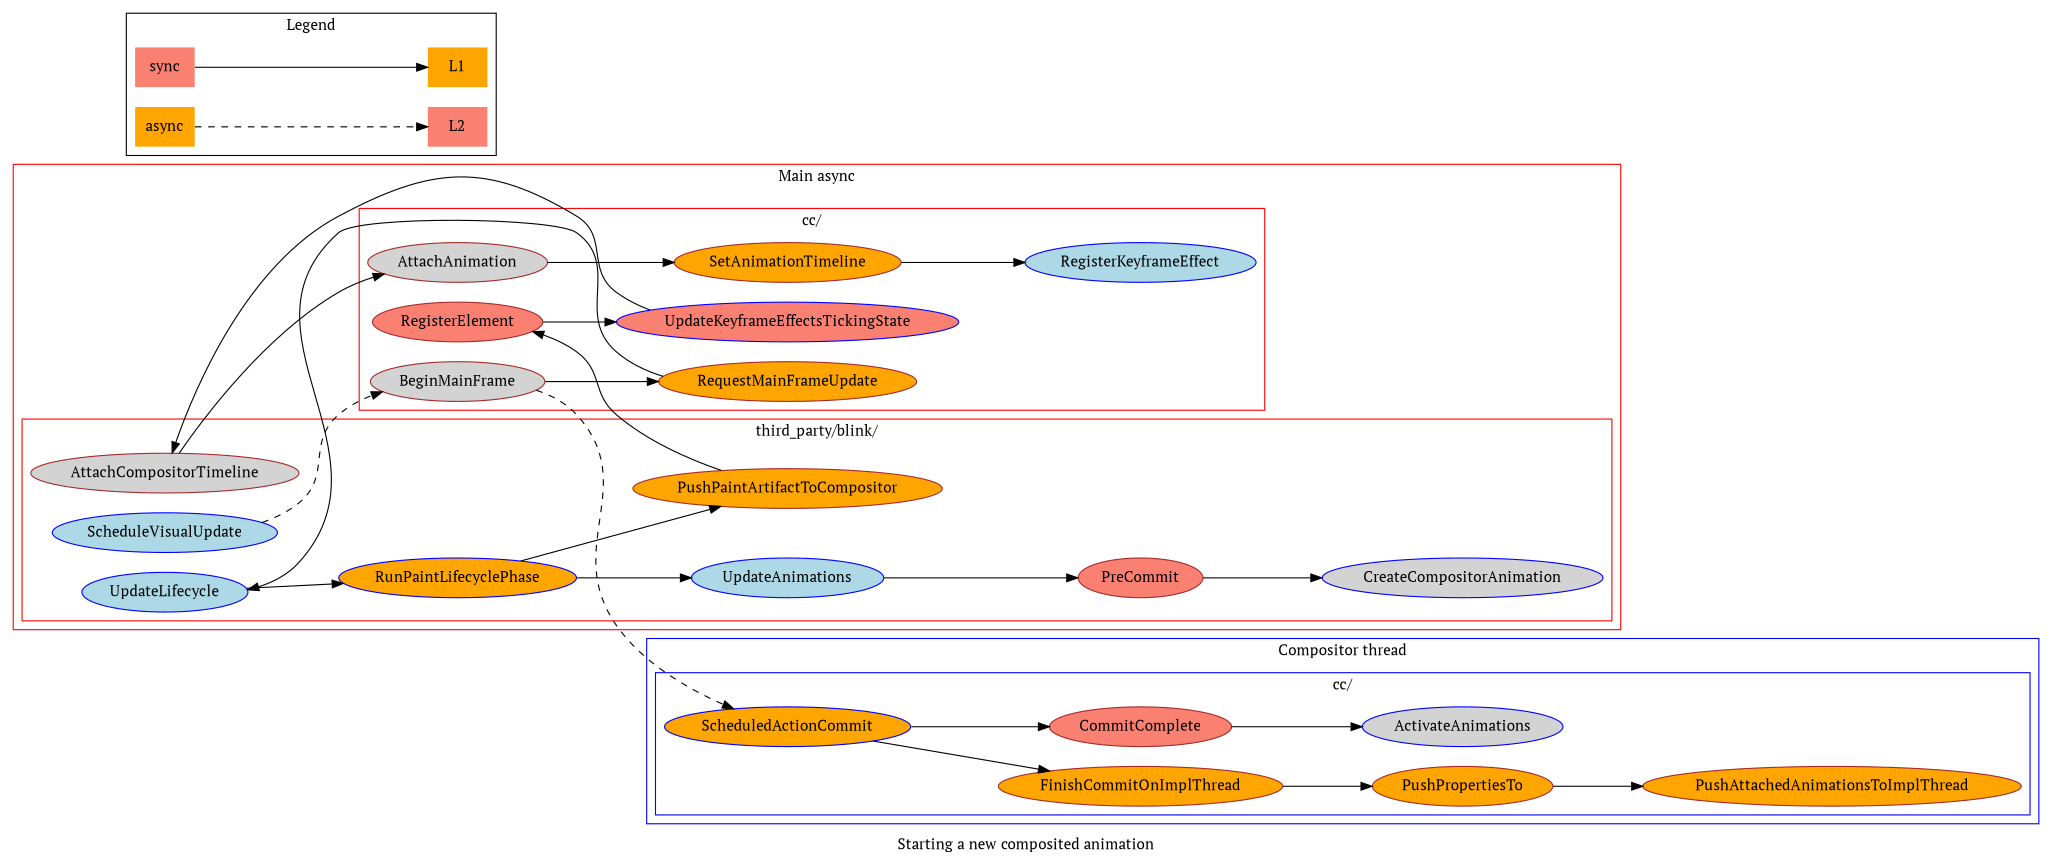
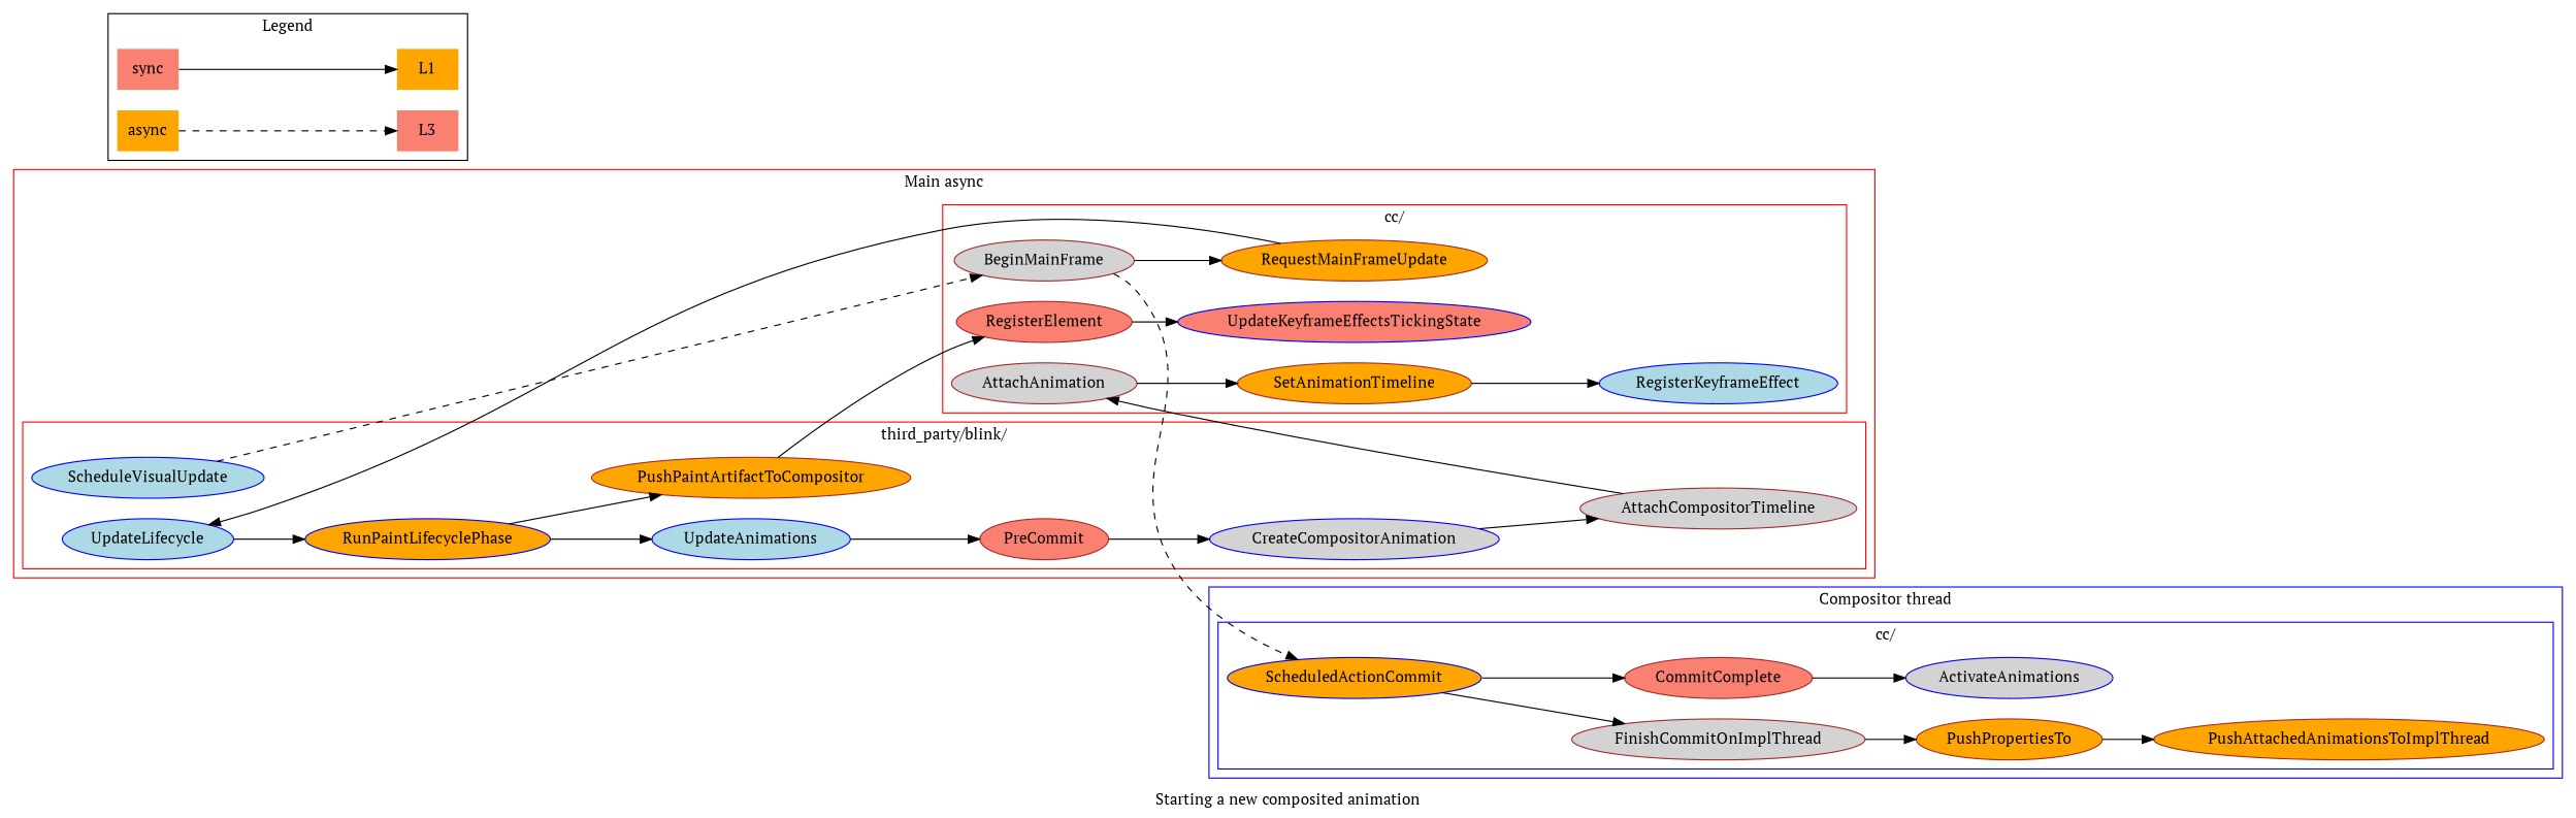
  digraph {
    fontname="PT Serif"
    label="Starting a new composited animation"
    rankdir=LR
    node [color=brown fillcolor=orange fontname="PT Serif" style=filled]
    edge [fontname="PT Serif"]
    ScheduleVisualUpdate [color=blue fillcolor=lightblue]
    UpdateLifecycle [color=blue fillcolor=lightblue]
    RunPaintLifecyclePhase [color=blue]
    UpdateAnimations [color=blue fillcolor=lightblue]
    PushPaintArtifactToCompositor
    PreCommit [fillcolor=salmon]
    CreateCompositorAnimation [color=blue fillcolor=lightgrey]
    AttachCompositorTimeline [fillcolor=lightgrey]
    AttachAnimation [fillcolor=lightgrey]
    SetAnimationTimeline
    RegisterKeyframeEffect [color=blue fillcolor=lightblue]
    RegisterElement [fillcolor=salmon]
    UpdateKeyframeEffectsTickingState [color=blue fillcolor=salmon]
    BeginMainFrame [fillcolor=lightgrey]
    RequestMainFrameUpdate
    ScheduledActionCommit [color=blue]
-   FinishCommitOnImplThread
+   FinishCommitOnImplThread [fillcolor=lightgrey]
    CommitComplete [fillcolor=salmon]
    PushPropertiesTo
    PushAttachedAnimationsToImplThread
    ActivateAnimations [color=blue fillcolor=lightgrey]
    sync [fillcolor=salmon shape=plaintext]
    L1 [shape=plaintext]
    async [color=blue shape=plaintext]
-   L2 [fillcolor=salmon shape=plaintext]
+   L2 [fillcolor=salmon shape=plaintext label=L3]
    subgraph cluster_1 {
      color=red
      label="Main async"
      subgraph cluster_2 {
        color=red
        label="third_party/blink/"
        ScheduleVisualUpdate
        UpdateLifecycle
        RunPaintLifecyclePhase
        UpdateAnimations
        PushPaintArtifactToCompositor
        PreCommit
        CreateCompositorAnimation
        AttachCompositorTimeline
      }
      subgraph cluster_3 {
        color=red
        label="cc/"
        AttachAnimation
        SetAnimationTimeline
        RegisterKeyframeEffect
        RegisterElement
        UpdateKeyframeEffectsTickingState
        BeginMainFrame
        RequestMainFrameUpdate
      }
    }
    subgraph cluster_4 {
      color=blue
      label="Compositor thread"
      subgraph cluster_5 {
        color=blue
        label="cc/"
        ScheduledActionCommit
        FinishCommitOnImplThread
        CommitComplete
        PushPropertiesTo
        PushAttachedAnimationsToImplThread
        ActivateAnimations
      }
    }
    subgraph cluster_6 {
      label=Legend
      sync
      L1
      async
      L2
    }
    ScheduleVisualUpdate -> BeginMainFrame [style=dashed]
    UpdateLifecycle -> RunPaintLifecyclePhase
    RunPaintLifecyclePhase -> UpdateAnimations
    RunPaintLifecyclePhase -> PushPaintArtifactToCompositor
    UpdateAnimations -> PreCommit
    PushPaintArtifactToCompositor -> RegisterElement
    PreCommit -> CreateCompositorAnimation
-   UpdateKeyframeEffectsTickingState -> AttachCompositorTimeline
+   CreateCompositorAnimation -> AttachCompositorTimeline
    AttachCompositorTimeline -> AttachAnimation
    AttachAnimation -> SetAnimationTimeline
    SetAnimationTimeline -> RegisterKeyframeEffect
    RegisterElement -> UpdateKeyframeEffectsTickingState
    BeginMainFrame -> RequestMainFrameUpdate
    BeginMainFrame -> ScheduledActionCommit [style=dashed]
    RequestMainFrameUpdate -> UpdateLifecycle
    ScheduledActionCommit -> FinishCommitOnImplThread
    ScheduledActionCommit -> CommitComplete
    FinishCommitOnImplThread -> PushPropertiesTo
    CommitComplete -> ActivateAnimations
    PushPropertiesTo -> PushAttachedAnimationsToImplThread
    sync -> L1
    async -> L2 [style=dashed]
  }
